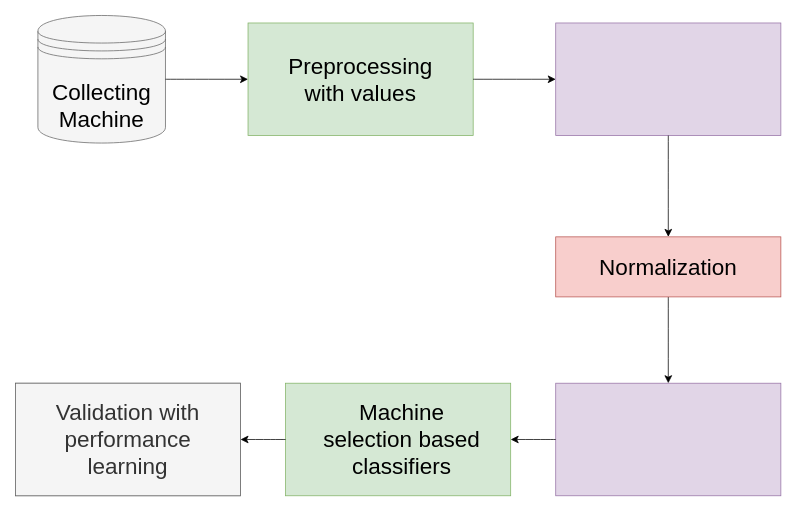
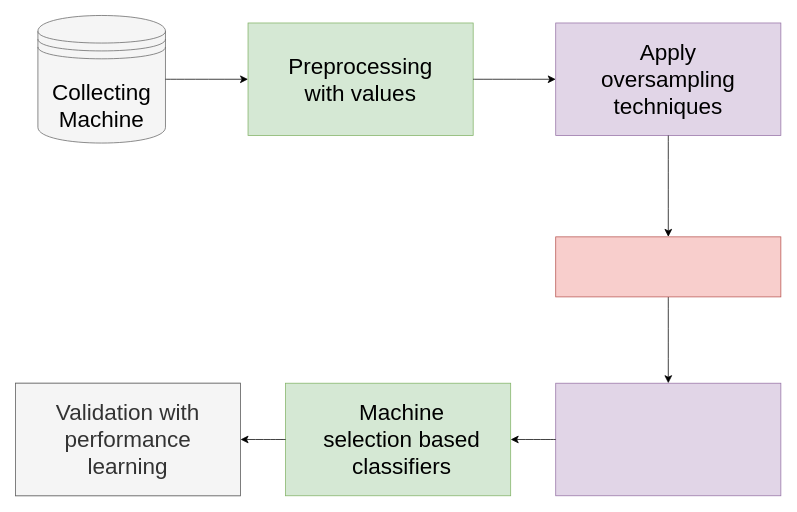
  <mxCell id="0" />
  <mxCell id="1" parent="0" />
  <mxCell id="2" value="" style="shape=datastore;whiteSpace=wrap;html=1;labelBackgroundColor=none;rounded=1;fillColor=#f5f5f5;strokeColor=#666666;fontColor=#333333;" parent="1" vertex="1"><mxGeometry x="50" y="20" width="170" height="170" as="geometry" /></mxCell>
  <mxCell id="3" value="" style="rounded=0;whiteSpace=wrap;html=1;fillColor=#d5e8d4;strokeColor=#82b366;" parent="1" vertex="1"><mxGeometry x="330" y="30" width="300" height="150" as="geometry" /></mxCell>
  <mxCell id="4" value="" style="rounded=0;whiteSpace=wrap;html=1;fillColor=#e1d5e7;strokeColor=#9673a6;" parent="1" vertex="1"><mxGeometry x="740" y="30" width="300" height="150" as="geometry" /></mxCell>
  <mxCell id="5" value="" style="rounded=0;whiteSpace=wrap;html=1;fillColor=#d5e8d4;strokeColor=#82b366;" parent="1" vertex="1"><mxGeometry x="380" y="510" width="300" height="150" as="geometry" /></mxCell>
  <mxCell id="6" value="" style="rounded=0;whiteSpace=wrap;html=1;fillColor=#e1d5e7;strokeColor=#9673a6;" parent="1" vertex="1"><mxGeometry x="740" y="510" width="300" height="150" as="geometry" /></mxCell>
  <mxCell id="7" value="" style="rounded=0;whiteSpace=wrap;html=1;fillColor=#f5f5f5;strokeColor=#666666;fontColor=#333333;" parent="1" vertex="1"><mxGeometry x="20" y="510" width="300" height="150" as="geometry" /></mxCell>
  <mxCell id="8" value="&lt;font style=&quot;font-size: 30px;&quot;&gt;Preprocessing&lt;br&gt;with values&lt;/font&gt;" style="text;html=1;strokeColor=none;fillColor=none;align=center;verticalAlign=middle;whiteSpace=wrap;rounded=0;fontSize=16;" vertex="1" parent="1"><mxGeometry x="350" y="50" width="260" height="110" as="geometry" /></mxCell>
+ <mxCell id="9" value="&lt;span style=&quot;font-size: 30px;&quot;&gt;Apply&lt;br&gt;oversampling&lt;br&gt;techniques&lt;/span&gt;" style="text;html=1;strokeColor=none;fillColor=none;align=center;verticalAlign=middle;whiteSpace=wrap;rounded=0;fontSize=16;" vertex="1" parent="1"><mxGeometry x="750" y="40" width="280" height="130" as="geometry" /></mxCell>
  <mxCell id="10" value="&lt;span style=&quot;font-size: 30px;&quot;&gt;Validation with&lt;br&gt;performance&lt;br&gt;learning&lt;br&gt;&lt;/span&gt;" style="text;html=1;strokeColor=#666666;fillColor=#f5f5f5;align=center;verticalAlign=middle;whiteSpace=wrap;rounded=0;fontSize=16;fontColor=#333333;" vertex="1" parent="1"><mxGeometry x="20" y="510" width="300" height="150" as="geometry" /></mxCell>
  <mxCell id="11" value="&lt;span style=&quot;font-size: 30px;&quot;&gt;Machine&lt;br&gt;selection based&lt;br&gt;classifiers&lt;/span&gt;" style="text;html=1;strokeColor=none;fillColor=none;align=center;verticalAlign=middle;whiteSpace=wrap;rounded=0;fontSize=16;" vertex="1" parent="1"><mxGeometry x="400" y="520" width="270" height="130" as="geometry" /></mxCell>
  <mxCell id="12" value="&lt;font style=&quot;font-size: 30px;&quot;&gt;Collecting&lt;br&gt;Machine&lt;br&gt;&lt;/font&gt;" style="text;html=1;strokeColor=none;fillColor=none;align=center;verticalAlign=middle;whiteSpace=wrap;rounded=0;fontSize=16;" vertex="1" parent="1"><mxGeometry x="60" y="80" width="150" height="120" as="geometry" /></mxCell>
  <mxCell id="13" value="" style="endArrow=classic;html=1;rounded=0;fontSize=12;startSize=8;endSize=8;curved=1;exitX=1;exitY=0.5;exitDx=0;exitDy=0;entryX=0;entryY=0.5;entryDx=0;entryDy=0;" edge="1" parent="1" source="2" target="3"><mxGeometry width="50" height="50" relative="1" as="geometry"><mxPoint x="530" y="320" as="sourcePoint" /><mxPoint x="580" y="270" as="targetPoint" /></mxGeometry></mxCell>
  <mxCell id="14" value="" style="endArrow=classic;html=1;rounded=0;fontSize=12;startSize=8;endSize=8;curved=1;exitX=1;exitY=0.5;exitDx=0;exitDy=0;entryX=0;entryY=0.5;entryDx=0;entryDy=0;" edge="1" parent="1" source="3" target="4"><mxGeometry width="50" height="50" relative="1" as="geometry"><mxPoint x="230" y="115" as="sourcePoint" /><mxPoint x="340" y="115" as="targetPoint" /></mxGeometry></mxCell>
  <mxCell id="15" value="" style="endArrow=classic;html=1;rounded=0;fontSize=12;startSize=8;endSize=8;curved=1;exitX=0.5;exitY=1;exitDx=0;exitDy=0;entryX=0.5;entryY=0;entryDx=0;entryDy=0;" edge="1" parent="1" source="4" target="19"><mxGeometry width="50" height="50" relative="1" as="geometry"><mxPoint x="640" y="115" as="sourcePoint" /><mxPoint x="740" y="115" as="targetPoint" /></mxGeometry></mxCell>
  <mxCell id="16" value="" style="endArrow=classic;html=1;rounded=0;fontSize=12;startSize=8;endSize=8;curved=1;exitX=0.5;exitY=1;exitDx=0;exitDy=0;entryX=0.5;entryY=0;entryDx=0;entryDy=0;" edge="1" parent="1" source="19" target="6"><mxGeometry width="50" height="50" relative="1" as="geometry"><mxPoint x="890" y="190" as="sourcePoint" /><mxPoint x="890" y="320" as="targetPoint" /></mxGeometry></mxCell>
  <mxCell id="17" value="" style="endArrow=classic;html=1;rounded=0;fontSize=12;startSize=8;endSize=8;curved=1;exitX=0;exitY=0.5;exitDx=0;exitDy=0;entryX=1;entryY=0.5;entryDx=0;entryDy=0;" edge="1" parent="1" source="5" target="7"><mxGeometry width="50" height="50" relative="1" as="geometry"><mxPoint x="440" y="450" as="sourcePoint" /><mxPoint x="490" y="400" as="targetPoint" /></mxGeometry></mxCell>
  <mxCell id="18" value="" style="endArrow=classic;html=1;rounded=0;fontSize=12;startSize=8;endSize=8;curved=1;exitX=0;exitY=0.5;exitDx=0;exitDy=0;entryX=1;entryY=0.5;entryDx=0;entryDy=0;" edge="1" parent="1" source="6" target="5"><mxGeometry width="50" height="50" relative="1" as="geometry"><mxPoint x="440" y="450" as="sourcePoint" /><mxPoint x="490" y="400" as="targetPoint" /></mxGeometry></mxCell>
  <mxCell id="19" value="" style="rounded=0;whiteSpace=wrap;html=1;fillColor=#f8cecc;strokeColor=#b85450;" parent="1" vertex="1"><mxGeometry x="740" y="315" width="300" height="80" as="geometry" /></mxCell>
- <mxCell id="20" value="&lt;span style=&quot;font-size: 30px;&quot;&gt;Normalization&lt;br&gt;&lt;/span&gt;" style="text;html=1;strokeColor=none;fillColor=none;align=center;verticalAlign=middle;whiteSpace=wrap;rounded=0;fontSize=16;" vertex="1" parent="1"><mxGeometry x="750" y="320" width="280" height="70" as="geometry" /></mxCell>
